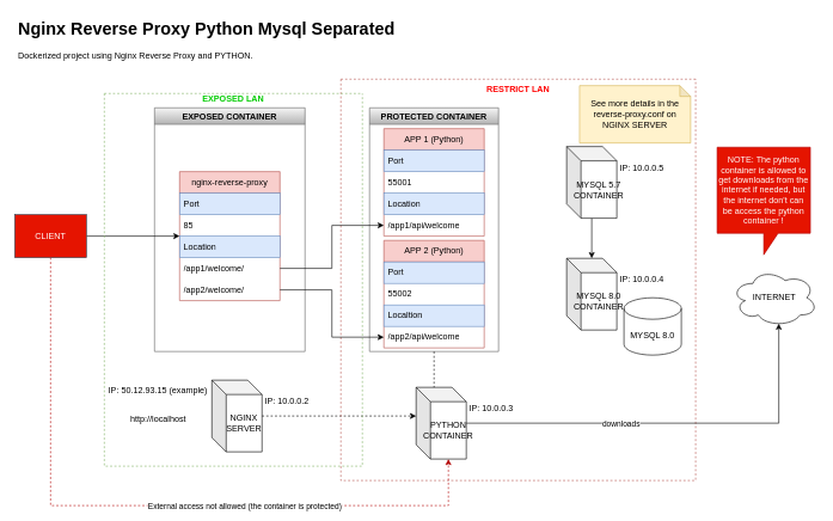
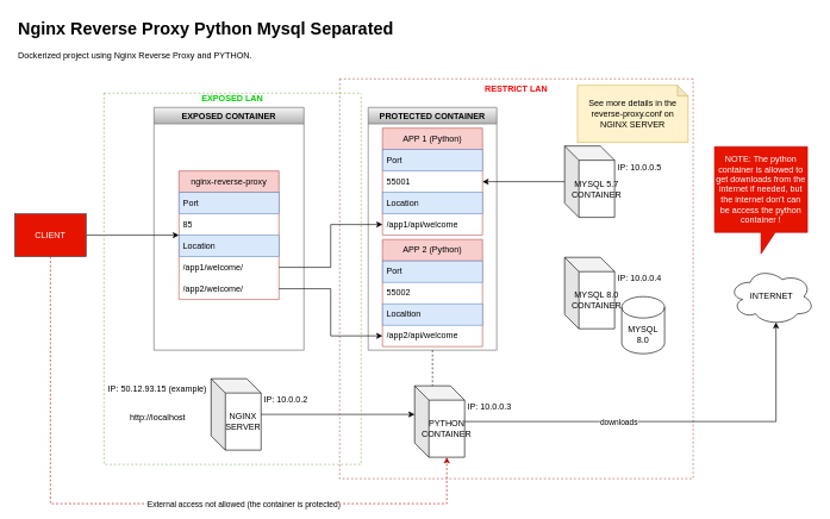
  <mxCell id="0" />
  <mxCell id="1" parent="0" />
  <mxCell id="2" value="EXPOSED CONTAINER" style="swimlane;whiteSpace=wrap;html=1;fillColor=#f5f5f5;strokeColor=#666666;gradientColor=#b3b3b3;" parent="1" vertex="1"><mxGeometry x="215" y="150" width="210" height="340" as="geometry" /></mxCell>
  <mxCell id="3" style="edgeStyle=orthogonalEdgeStyle;rounded=0;orthogonalLoop=1;jettySize=auto;html=1;" parent="1" source="4" target="34" edge="1"><mxGeometry relative="1" as="geometry" /></mxCell>
  <mxCell id="4" value="CLIENT" style="rounded=0;whiteSpace=wrap;html=1;fillColor=#e51400;strokeColor=#314354;fontColor=#ffffff;" parent="1" vertex="1"><mxGeometry x="20" y="299" width="100" height="60" as="geometry" /></mxCell>
  <mxCell id="5" value="&lt;h1&gt;Nginx Reverse Proxy Python Mysql Separated&lt;br&gt;&lt;/h1&gt;&lt;p&gt;Dockerized project using Nginx Reverse Proxy and PYTHON.&lt;/p&gt;" style="text;html=1;strokeColor=none;fillColor=none;spacing=5;spacingTop=-20;whiteSpace=wrap;overflow=hidden;rounded=0;" parent="1" vertex="1"><mxGeometry x="20" y="20" width="890" height="80" as="geometry" /></mxCell>
  <mxCell id="6" value="&lt;div&gt;NGINX&lt;/div&gt;&lt;div&gt;SERVER&lt;br&gt;&lt;/div&gt;" style="shape=cube;whiteSpace=wrap;html=1;boundedLbl=1;backgroundOutline=1;darkOpacity=0.05;darkOpacity2=0.1;" parent="1" vertex="1"><mxGeometry x="295" y="530" width="70" height="100" as="geometry" /></mxCell>
  <mxCell id="7" value="IP: 10.0.0.2" style="text;html=1;strokeColor=none;fillColor=none;align=center;verticalAlign=middle;whiteSpace=wrap;rounded=0;" parent="1" vertex="1"><mxGeometry x="365" y="550" width="70" height="20" as="geometry" /></mxCell>
  <mxCell id="8" value="IP: 50.12.93.15 (example)" style="text;html=1;strokeColor=none;fillColor=none;align=center;verticalAlign=middle;whiteSpace=wrap;rounded=0;" parent="1" vertex="1"><mxGeometry x="145" y="530" width="150" height="30" as="geometry" /></mxCell>
- <mxCell id="9" style="edgeStyle=orthogonalEdgeStyle;rounded=0;orthogonalLoop=1;jettySize=auto;html=1;entryX=0;entryY=0;entryDx=0;entryDy=40;entryPerimeter=0;dashed=1;" parent="1" source="6" target="23" edge="1"><mxGeometry relative="1" as="geometry" /></mxCell>
+ <mxCell id="9" style="edgeStyle=orthogonalEdgeStyle;rounded=0;orthogonalLoop=1;jettySize=auto;html=1;entryX=0;entryY=0;entryDx=0;entryDy=40;entryPerimeter=0;" parent="1" source="6" target="23" edge="1"><mxGeometry relative="1" as="geometry" /></mxCell>
  <mxCell id="10" value="http://localhost" style="text;html=1;strokeColor=none;fillColor=none;align=center;verticalAlign=middle;whiteSpace=wrap;rounded=0;" parent="1" vertex="1"><mxGeometry x="178.75" y="570" width="82.5" height="30" as="geometry" /></mxCell>
  <mxCell id="11" value="&#10;&#10;RESTRICT LAN" style="swimlane;startSize=0;dashed=1;fillColor=#f8cecc;strokeColor=#b85450;fontColor=#FF0000;" parent="1" vertex="1"><mxGeometry x="475" y="110" width="495" height="560" as="geometry" /></mxCell>
  <mxCell id="12" value="PROTECTED CONTAINER" style="swimlane;whiteSpace=wrap;html=1;fillColor=#f5f5f5;gradientColor=#b3b3b3;strokeColor=#666666;" parent="11" vertex="1"><mxGeometry x="40" y="40" width="180" height="340" as="geometry" /></mxCell>
  <mxCell id="13" value="APP 1 (Python)" style="swimlane;fontStyle=0;childLayout=stackLayout;horizontal=1;startSize=30;horizontalStack=0;resizeParent=1;resizeParentMax=0;resizeLast=0;collapsible=1;marginBottom=0;whiteSpace=wrap;html=1;fillColor=#f8cecc;strokeColor=#b85450;" parent="12" vertex="1"><mxGeometry x="20" y="29" width="140" height="150" as="geometry" /></mxCell>
  <mxCell id="14" value="Port" style="text;strokeColor=#6c8ebf;fillColor=#dae8fc;align=left;verticalAlign=middle;spacingLeft=4;spacingRight=4;overflow=hidden;points=[[0,0.5],[1,0.5]];portConstraint=eastwest;rotatable=0;whiteSpace=wrap;html=1;" parent="13" vertex="1"><mxGeometry y="30" width="140" height="30" as="geometry" /></mxCell>
  <mxCell id="15" value="55001" style="text;strokeColor=none;fillColor=none;align=left;verticalAlign=middle;spacingLeft=4;spacingRight=4;overflow=hidden;points=[[0,0.5],[1,0.5]];portConstraint=eastwest;rotatable=0;whiteSpace=wrap;html=1;" parent="13" vertex="1"><mxGeometry y="60" width="140" height="30" as="geometry" /></mxCell>
  <mxCell id="16" value="Location" style="text;strokeColor=#6c8ebf;fillColor=#dae8fc;align=left;verticalAlign=middle;spacingLeft=4;spacingRight=4;overflow=hidden;points=[[0,0.5],[1,0.5]];portConstraint=eastwest;rotatable=0;whiteSpace=wrap;html=1;" parent="13" vertex="1"><mxGeometry y="90" width="140" height="30" as="geometry" /></mxCell>
  <mxCell id="17" value="/app1/api/welcome" style="text;strokeColor=none;fillColor=none;align=left;verticalAlign=middle;spacingLeft=4;spacingRight=4;overflow=hidden;points=[[0,0.5],[1,0.5]];portConstraint=eastwest;rotatable=0;whiteSpace=wrap;html=1;" parent="13" vertex="1"><mxGeometry y="120" width="140" height="30" as="geometry" /></mxCell>
  <mxCell id="18" value="APP 2 (Python)" style="swimlane;fontStyle=0;childLayout=stackLayout;horizontal=1;startSize=30;horizontalStack=0;resizeParent=1;resizeParentMax=0;resizeLast=0;collapsible=1;marginBottom=0;whiteSpace=wrap;html=1;fillColor=#f8cecc;strokeColor=#b85450;" parent="12" vertex="1"><mxGeometry x="20" y="185" width="140" height="150" as="geometry" /></mxCell>
  <mxCell id="19" value="Port" style="text;strokeColor=#6c8ebf;fillColor=#dae8fc;align=left;verticalAlign=middle;spacingLeft=4;spacingRight=4;overflow=hidden;points=[[0,0.5],[1,0.5]];portConstraint=eastwest;rotatable=0;whiteSpace=wrap;html=1;" parent="18" vertex="1"><mxGeometry y="30" width="140" height="30" as="geometry" /></mxCell>
  <mxCell id="20" value="55002" style="text;strokeColor=none;fillColor=none;align=left;verticalAlign=middle;spacingLeft=4;spacingRight=4;overflow=hidden;points=[[0,0.5],[1,0.5]];portConstraint=eastwest;rotatable=0;whiteSpace=wrap;html=1;" parent="18" vertex="1"><mxGeometry y="60" width="140" height="30" as="geometry" /></mxCell>
  <mxCell id="21" value="&lt;div&gt;Localtion&lt;/div&gt;" style="text;strokeColor=#6c8ebf;fillColor=#dae8fc;align=left;verticalAlign=middle;spacingLeft=4;spacingRight=4;overflow=hidden;points=[[0,0.5],[1,0.5]];portConstraint=eastwest;rotatable=0;whiteSpace=wrap;html=1;" parent="18" vertex="1"><mxGeometry y="90" width="140" height="30" as="geometry" /></mxCell>
  <mxCell id="22" value="/app2/api/welcome" style="text;strokeColor=none;fillColor=none;align=left;verticalAlign=middle;spacingLeft=4;spacingRight=4;overflow=hidden;points=[[0,0.5],[1,0.5]];portConstraint=eastwest;rotatable=0;whiteSpace=wrap;html=1;" parent="18" vertex="1"><mxGeometry y="120" width="140" height="30" as="geometry" /></mxCell>
  <mxCell id="23" value="&lt;div&gt;PYTHON&lt;/div&gt;&lt;div&gt;CONTAINER&lt;br&gt;&lt;/div&gt;" style="shape=cube;whiteSpace=wrap;html=1;boundedLbl=1;backgroundOutline=1;darkOpacity=0.05;darkOpacity2=0.1;" parent="11" vertex="1"><mxGeometry x="105" y="430" width="70" height="100" as="geometry" /></mxCell>
  <mxCell id="24" style="edgeStyle=orthogonalEdgeStyle;rounded=0;orthogonalLoop=1;jettySize=auto;html=1;entryX=0;entryY=0;entryDx=25;entryDy=0;entryPerimeter=0;dashed=1;endArrow=none;endFill=0;" parent="11" source="12" target="23" edge="1"><mxGeometry relative="1" as="geometry" /></mxCell>
  <mxCell id="25" value="IP: 10.0.0.3" style="text;html=1;strokeColor=none;fillColor=none;align=center;verticalAlign=middle;whiteSpace=wrap;rounded=0;" parent="11" vertex="1"><mxGeometry x="175" y="450" width="70" height="20" as="geometry" /></mxCell>
- <mxCell id="26" value="MYSQL 8.0" style="shape=cylinder3;whiteSpace=wrap;html=1;boundedLbl=1;backgroundOutline=1;size=15;" vertex="1" parent="11"><mxGeometry x="395" y="305" width="80" height="80" as="geometry" /></mxCell>
+ <mxCell id="26" value="MYSQL 8.0" style="shape=cylinder3;whiteSpace=wrap;html=1;boundedLbl=1;backgroundOutline=1;size=15;" vertex="1" parent="11"><mxGeometry x="395" y="305" width="60" height="80" as="geometry" /></mxCell>
  <mxCell id="27" value="&lt;div&gt;MYSQL 8.0&lt;/div&gt;&lt;div&gt;CONTAINER&lt;br&gt;&lt;/div&gt;" style="shape=cube;whiteSpace=wrap;html=1;boundedLbl=1;backgroundOutline=1;darkOpacity=0.05;darkOpacity2=0.1;" vertex="1" parent="11"><mxGeometry x="315" y="250" width="70" height="100" as="geometry" /></mxCell>
  <mxCell id="28" value="IP: 10.0.0.4" style="text;html=1;strokeColor=none;fillColor=none;align=center;verticalAlign=middle;whiteSpace=wrap;rounded=0;" vertex="1" parent="11"><mxGeometry x="385" y="270" width="70" height="20" as="geometry" /></mxCell>
- <mxCell id="29" style="edgeStyle=orthogonalEdgeStyle;rounded=0;orthogonalLoop=1;jettySize=auto;html=1;" edge="1" parent="11" source="30" target="27"><mxGeometry relative="1" as="geometry" /></mxCell>
+ <mxCell id="29" style="edgeStyle=orthogonalEdgeStyle;rounded=0;orthogonalLoop=1;jettySize=auto;html=1;" edge="1" parent="11" source="30" target="13"><mxGeometry relative="1" as="geometry" /></mxCell>
  <mxCell id="30" value="&lt;div&gt;MYSQL 5.7&lt;/div&gt;&lt;div&gt;CONTAINER&lt;br&gt;&lt;/div&gt;" style="shape=cube;whiteSpace=wrap;html=1;boundedLbl=1;backgroundOutline=1;darkOpacity=0.05;darkOpacity2=0.1;" vertex="1" parent="11"><mxGeometry x="315" y="94" width="70" height="100" as="geometry" /></mxCell>
  <mxCell id="31" value="IP: 10.0.0.5" style="text;html=1;strokeColor=none;fillColor=none;align=center;verticalAlign=middle;whiteSpace=wrap;rounded=0;" vertex="1" parent="11"><mxGeometry x="385" y="115" width="70" height="20" as="geometry" /></mxCell>
  <mxCell id="32" value="See more details in the reverse-proxy.conf on NGINX SERVER" style="shape=note;whiteSpace=wrap;html=1;backgroundOutline=1;darkOpacity=0.05;fillColor=#fff2cc;strokeColor=#d6b656;size=15;" vertex="1" parent="11"><mxGeometry x="333" y="9" width="155" height="80" as="geometry" /></mxCell>
  <mxCell id="33" value="&#10;EXPOSED LAN" style="swimlane;startSize=0;dashed=1;fillColor=#d5e8d4;strokeColor=#82b366;fontColor=#00CC00;" parent="1" vertex="1"><mxGeometry x="145" y="130" width="360" height="520" as="geometry" /></mxCell>
  <mxCell id="34" value="nginx-reverse-proxy" style="swimlane;fontStyle=0;childLayout=stackLayout;horizontal=1;startSize=30;horizontalStack=0;resizeParent=1;resizeParentMax=0;resizeLast=0;collapsible=1;marginBottom=0;whiteSpace=wrap;html=1;fillColor=#f8cecc;strokeColor=#b85450;" parent="33" vertex="1"><mxGeometry x="105" y="109" width="140" height="180" as="geometry" /></mxCell>
  <mxCell id="35" value="Port" style="text;strokeColor=#6c8ebf;fillColor=#dae8fc;align=left;verticalAlign=middle;spacingLeft=4;spacingRight=4;overflow=hidden;points=[[0,0.5],[1,0.5]];portConstraint=eastwest;rotatable=0;whiteSpace=wrap;html=1;" parent="34" vertex="1"><mxGeometry y="30" width="140" height="30" as="geometry" /></mxCell>
  <mxCell id="36" value="85" style="text;strokeColor=none;fillColor=none;align=left;verticalAlign=middle;spacingLeft=4;spacingRight=4;overflow=hidden;points=[[0,0.5],[1,0.5]];portConstraint=eastwest;rotatable=0;whiteSpace=wrap;html=1;" parent="34" vertex="1"><mxGeometry y="60" width="140" height="30" as="geometry" /></mxCell>
  <mxCell id="37" value="Location" style="text;strokeColor=#6c8ebf;fillColor=#dae8fc;align=left;verticalAlign=middle;spacingLeft=4;spacingRight=4;overflow=hidden;points=[[0,0.5],[1,0.5]];portConstraint=eastwest;rotatable=0;whiteSpace=wrap;html=1;" parent="34" vertex="1"><mxGeometry y="90" width="140" height="30" as="geometry" /></mxCell>
  <mxCell id="38" value="/app1/welcome/" style="text;strokeColor=none;fillColor=none;align=left;verticalAlign=middle;spacingLeft=4;spacingRight=4;overflow=hidden;points=[[0,0.5],[1,0.5]];portConstraint=eastwest;rotatable=0;whiteSpace=wrap;html=1;" parent="34" vertex="1"><mxGeometry y="120" width="140" height="30" as="geometry" /></mxCell>
  <mxCell id="39" value="/app2/welcome/" style="text;strokeColor=none;fillColor=none;align=left;verticalAlign=middle;spacingLeft=4;spacingRight=4;overflow=hidden;points=[[0,0.5],[1,0.5]];portConstraint=eastwest;rotatable=0;whiteSpace=wrap;html=1;" parent="34" vertex="1"><mxGeometry y="150" width="140" height="30" as="geometry" /></mxCell>
  <mxCell id="40" style="edgeStyle=orthogonalEdgeStyle;rounded=0;orthogonalLoop=1;jettySize=auto;html=1;" parent="1" source="38" target="17" edge="1"><mxGeometry relative="1" as="geometry" /></mxCell>
  <mxCell id="41" style="edgeStyle=orthogonalEdgeStyle;rounded=0;orthogonalLoop=1;jettySize=auto;html=1;" parent="1" source="39" target="22" edge="1"><mxGeometry relative="1" as="geometry" /></mxCell>
  <mxCell id="42" value="INTERNET" style="ellipse;shape=cloud;whiteSpace=wrap;html=1;" parent="1" vertex="1"><mxGeometry x="1020" y="375" width="120" height="80" as="geometry" /></mxCell>
  <mxCell id="43" style="edgeStyle=orthogonalEdgeStyle;rounded=0;orthogonalLoop=1;jettySize=auto;html=1;entryX=0.55;entryY=0.95;entryDx=0;entryDy=0;entryPerimeter=0;" parent="1" source="23" target="42" edge="1"><mxGeometry relative="1" as="geometry" /></mxCell>
  <mxCell id="44" value="downloads" style="edgeLabel;html=1;align=center;verticalAlign=middle;resizable=0;points=[];" parent="43" vertex="1" connectable="0"><mxGeometry x="-0.319" y="-4" relative="1" as="geometry"><mxPoint x="19" y="-4" as="offset" /></mxGeometry></mxCell>
  <mxCell id="45" style="edgeStyle=orthogonalEdgeStyle;rounded=0;orthogonalLoop=1;jettySize=auto;html=1;entryX=0;entryY=0;entryDx=45;entryDy=100;entryPerimeter=0;dashed=1;fillColor=#e51400;strokeColor=#B20000;" parent="1" source="4" target="23" edge="1"><mxGeometry relative="1" as="geometry"><Array as="points"><mxPoint x="70" y="705" /><mxPoint x="625" y="705" /></Array></mxGeometry></mxCell>
  <mxCell id="46" value="External access not allowed (the container is protected)" style="edgeLabel;html=1;align=center;verticalAlign=middle;resizable=0;points=[];" parent="45" vertex="1" connectable="0"><mxGeometry x="-0.021" y="-1" relative="1" as="geometry"><mxPoint x="143" y="-1" as="offset" /></mxGeometry></mxCell>
  <mxCell id="47" value="NOTE: The python container is allowed to get downloads from the internet if needed, but the internet don't can be access the python container !" style="shape=callout;whiteSpace=wrap;html=1;perimeter=calloutPerimeter;fillColor=#e51400;strokeColor=#B20000;fontColor=#ffffff;" parent="1" vertex="1"><mxGeometry x="1000" y="205" width="130" height="150" as="geometry" /></mxCell>
